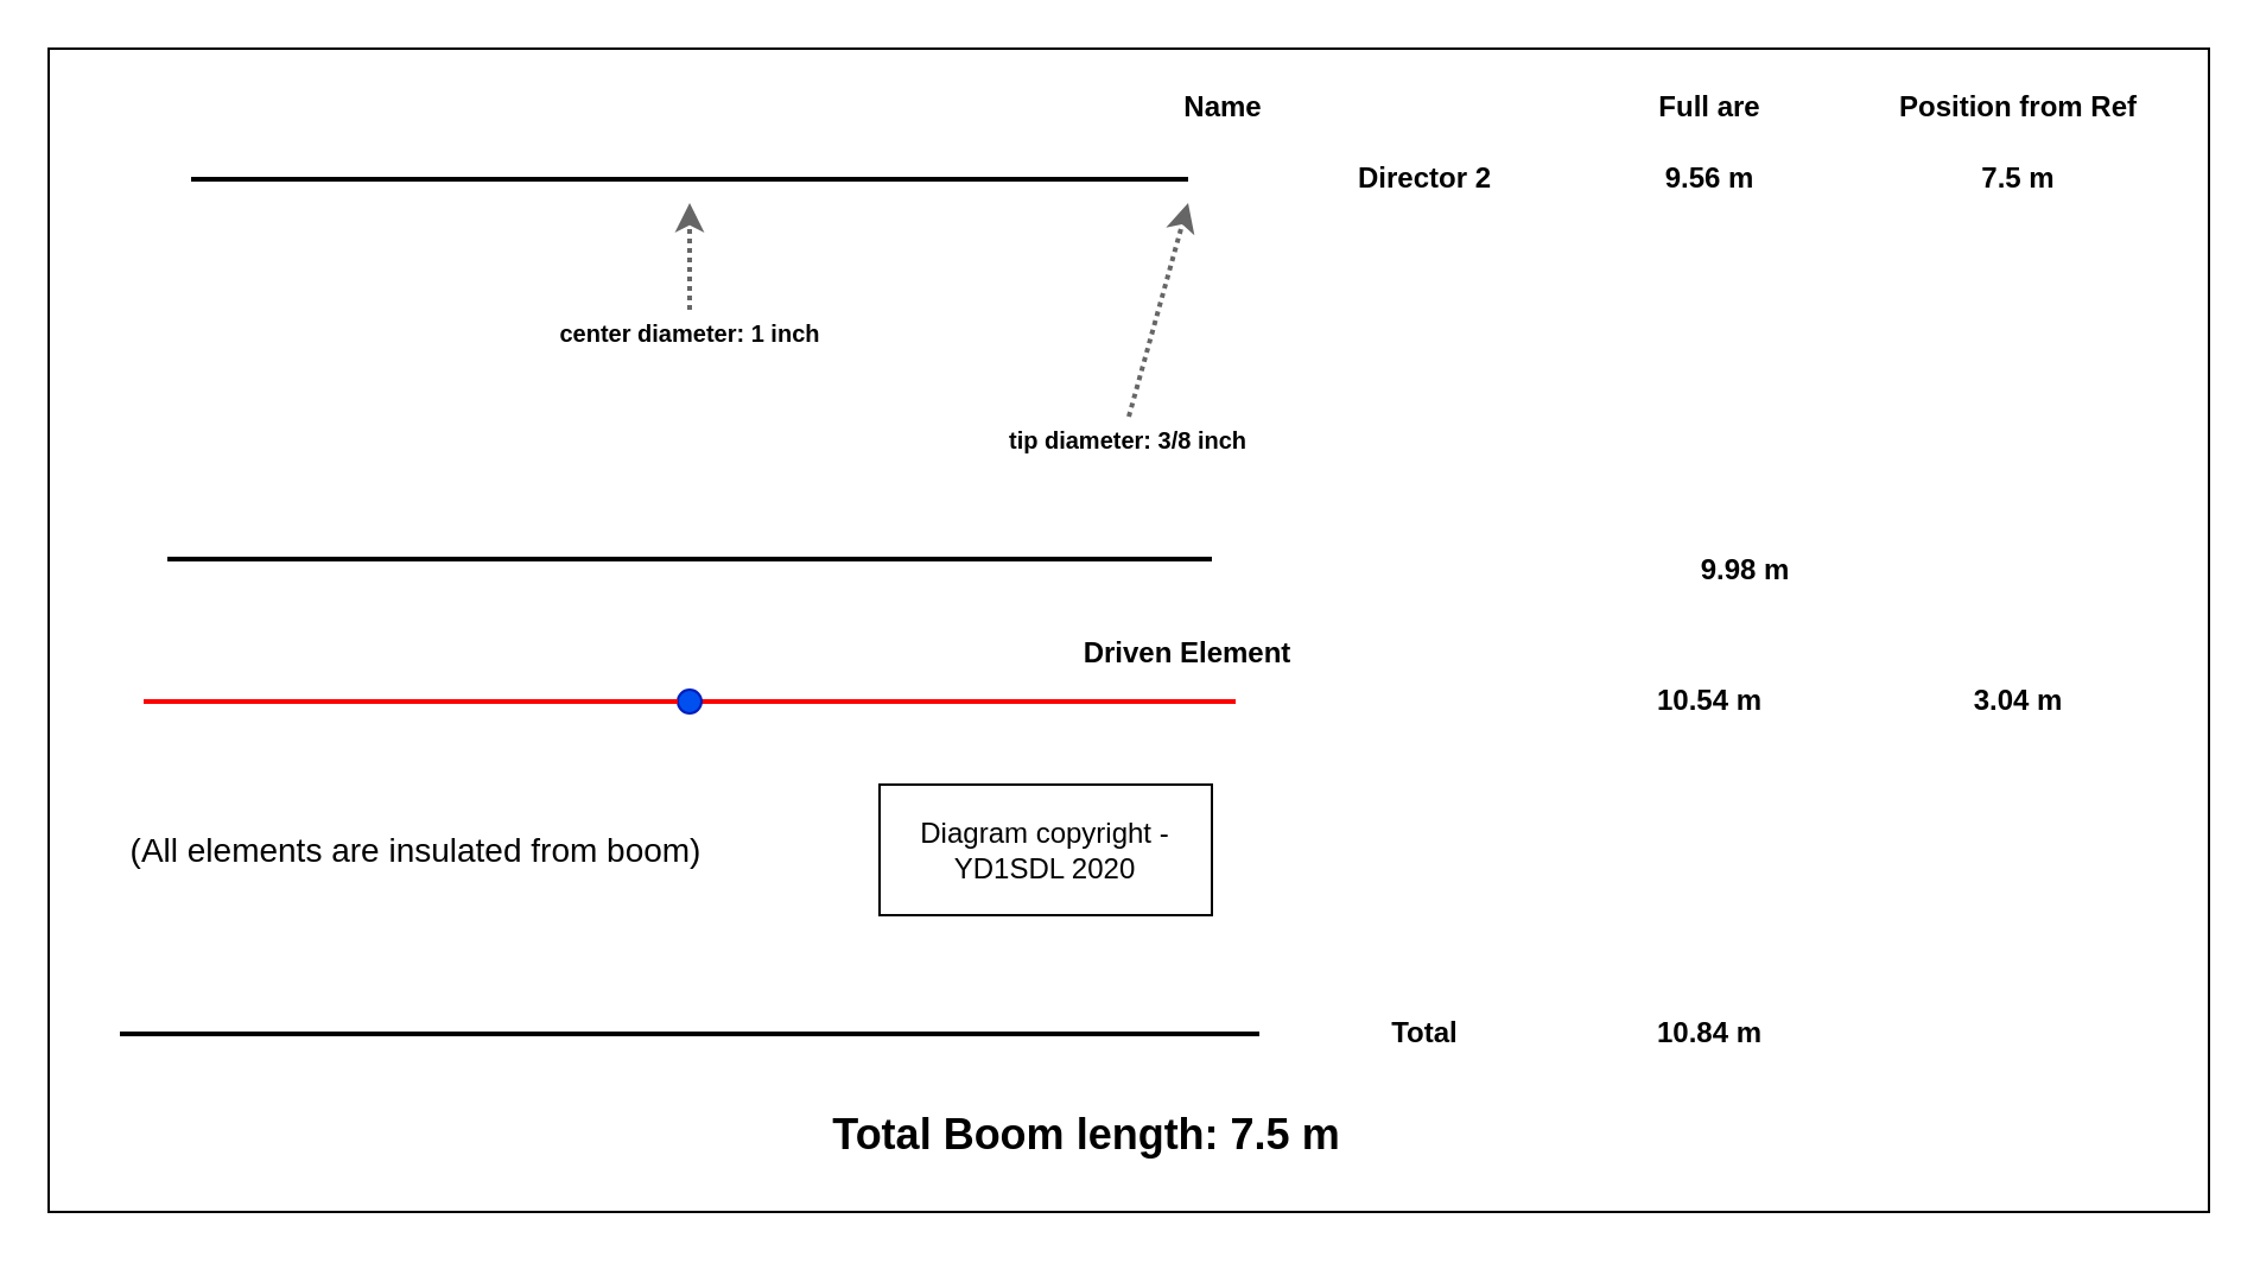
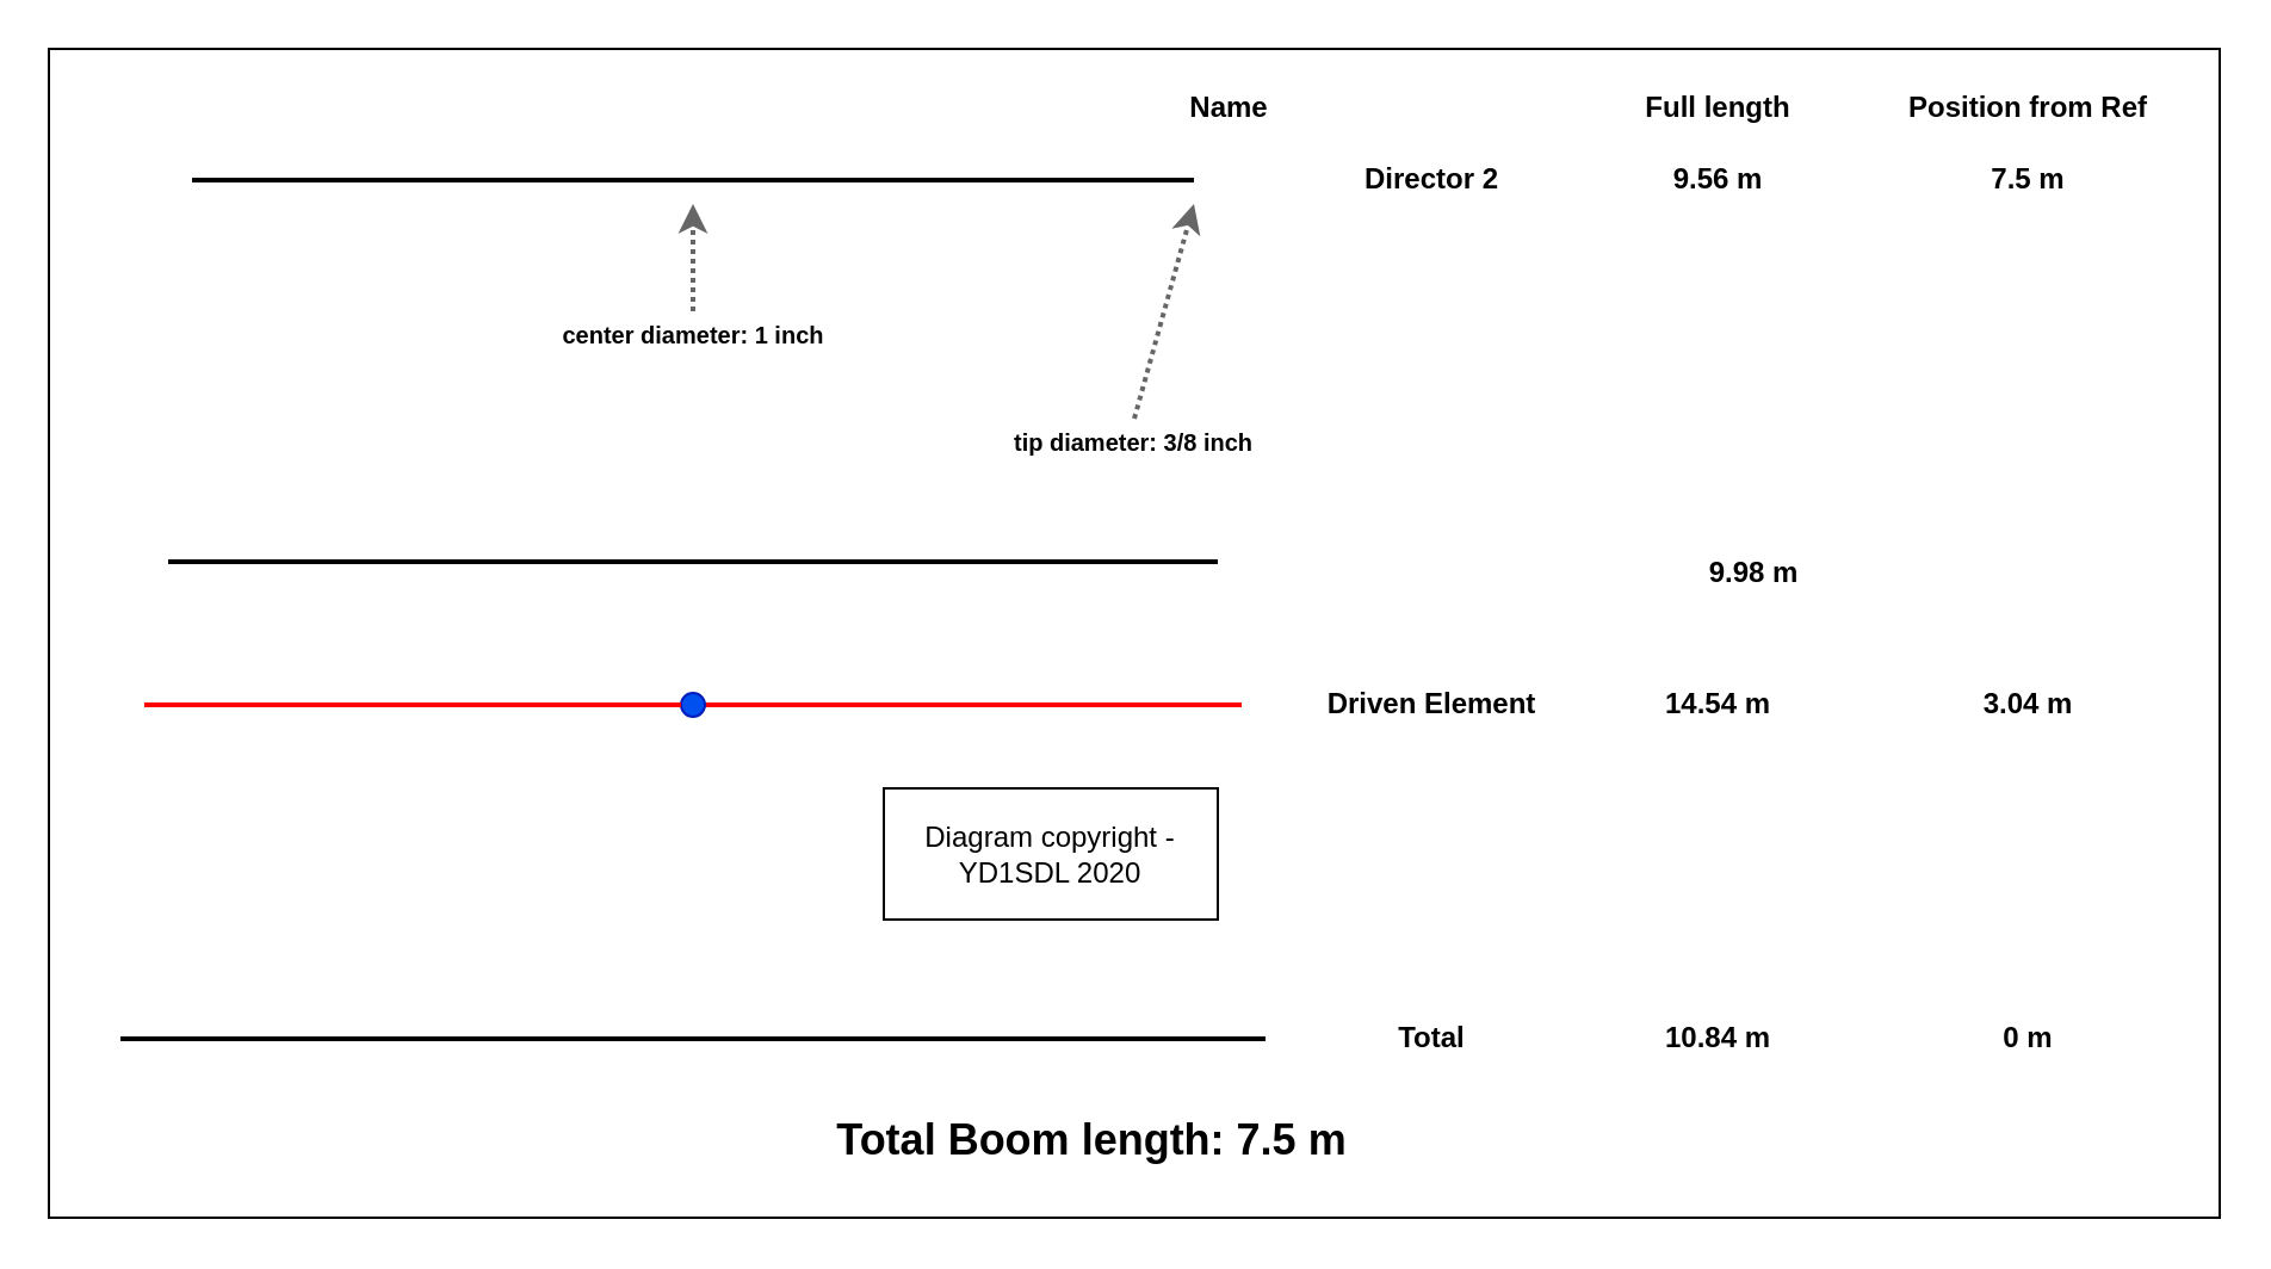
  <mxCell id="0" />
  <mxCell id="1" parent="0" />
  <mxCell id="2" value="" style="rounded=0;whiteSpace=wrap;html=1;strokeColor=#000000;fillColor=none;" vertex="1" parent="1"><mxGeometry x="20" y="20" width="910" height="490" as="geometry" /></mxCell>
  <mxCell id="3" value="" style="endArrow=none;html=1;strokeWidth=2;" edge="1" parent="1"><mxGeometry width="50" height="50" relative="1" as="geometry"><mxPoint x="50" y="435" as="sourcePoint" /><mxPoint x="290" y="435" as="targetPoint" /></mxGeometry></mxCell>
  <mxCell id="4" value="" style="endArrow=none;html=1;strokeWidth=2;" edge="1" parent="1"><mxGeometry width="50" height="50" relative="1" as="geometry"><mxPoint x="290" y="435" as="sourcePoint" /><mxPoint x="530" y="435" as="targetPoint" /></mxGeometry></mxCell>
  <mxCell id="5" value="" style="endArrow=none;html=1;strokeWidth=2;fillColor=#f8cecc;strokeColor=#FF0000;" edge="1" parent="1" source="11"><mxGeometry width="50" height="50" relative="1" as="geometry"><mxPoint x="60" y="295" as="sourcePoint" /><mxPoint x="290" y="295" as="targetPoint" /></mxGeometry></mxCell>
  <mxCell id="6" value="" style="endArrow=none;html=1;strokeWidth=2;fillColor=#f8cecc;strokeColor=#FF0000;" edge="1" parent="1"><mxGeometry width="50" height="50" relative="1" as="geometry"><mxPoint x="290" y="295" as="sourcePoint" /><mxPoint x="520" y="295" as="targetPoint" /></mxGeometry></mxCell>
  <mxCell id="7" value="" style="endArrow=none;html=1;strokeWidth=2;" edge="1" parent="1"><mxGeometry width="50" height="50" relative="1" as="geometry"><mxPoint x="70" y="235" as="sourcePoint" /><mxPoint x="290" y="235" as="targetPoint" /></mxGeometry></mxCell>
  <mxCell id="8" value="" style="endArrow=none;html=1;strokeWidth=2;" edge="1" parent="1"><mxGeometry width="50" height="50" relative="1" as="geometry"><mxPoint x="290" y="235" as="sourcePoint" /><mxPoint x="510" y="235" as="targetPoint" /></mxGeometry></mxCell>
  <mxCell id="9" value="" style="endArrow=none;html=1;strokeWidth=2;" edge="1" parent="1"><mxGeometry width="50" height="50" relative="1" as="geometry"><mxPoint x="80" y="75" as="sourcePoint" /><mxPoint x="290" y="75" as="targetPoint" /></mxGeometry></mxCell>
  <mxCell id="10" value="" style="endArrow=none;html=1;strokeWidth=2;" edge="1" parent="1"><mxGeometry width="50" height="50" relative="1" as="geometry"><mxPoint x="290" y="75" as="sourcePoint" /><mxPoint x="500" y="75" as="targetPoint" /></mxGeometry></mxCell>
  <mxCell id="11" value="" style="ellipse;whiteSpace=wrap;html=1;aspect=fixed;fillColor=#0050ef;strokeColor=#001DBC;fontColor=#ffffff;" vertex="1" parent="1"><mxGeometry x="285" y="290" width="10" height="10" as="geometry" /></mxCell>
  <mxCell id="12" value="" style="endArrow=none;html=1;strokeWidth=2;fillColor=#f8cecc;strokeColor=#FF0000;" edge="1" parent="1" target="11"><mxGeometry width="50" height="50" relative="1" as="geometry"><mxPoint x="60" y="295" as="sourcePoint" /><mxPoint x="290" y="295" as="targetPoint" /></mxGeometry></mxCell>
  <mxCell id="13" value="&lt;b&gt;Name&lt;/b&gt;" style="text;html=1;strokeColor=none;fillColor=none;align=center;verticalAlign=middle;whiteSpace=wrap;rounded=0;" vertex="1" parent="1"><mxGeometry x="465" y="35" width="100" height="20" as="geometry" /></mxCell>
- <mxCell id="14" value="&lt;b&gt;Full are&lt;/b&gt;" style="text;html=1;strokeColor=none;fillColor=none;align=center;verticalAlign=middle;whiteSpace=wrap;rounded=0;" vertex="1" parent="1"><mxGeometry x="670" y="35" width="100" height="20" as="geometry" /></mxCell>
+ <mxCell id="14" value="&lt;b&gt;Full length&lt;/b&gt;" style="text;html=1;strokeColor=none;fillColor=none;align=center;verticalAlign=middle;whiteSpace=wrap;rounded=0;" vertex="1" parent="1"><mxGeometry x="670" y="35" width="100" height="20" as="geometry" /></mxCell>
  <mxCell id="15" value="&lt;b&gt;Position from Ref&lt;/b&gt;" style="text;html=1;strokeColor=none;fillColor=none;align=center;verticalAlign=middle;whiteSpace=wrap;rounded=0;" vertex="1" parent="1"><mxGeometry x="795" y="35" width="110" height="20" as="geometry" /></mxCell>
  <mxCell id="16" value="&lt;b&gt;Director 2&lt;/b&gt;" style="text;html=1;strokeColor=none;fillColor=none;align=center;verticalAlign=middle;whiteSpace=wrap;rounded=0;" vertex="1" parent="1"><mxGeometry x="550" y="65" width="100" height="20" as="geometry" /></mxCell>
- <mxCell id="17" value="&lt;b&gt;Driven Element&lt;/b&gt;" style="text;html=1;strokeColor=none;fillColor=none;align=center;verticalAlign=middle;whiteSpace=wrap;rounded=0;" vertex="1" parent="1"><mxGeometry x="450" y="265" width="100" height="20" as="geometry" /></mxCell>
+ <mxCell id="17" value="&lt;b&gt;Driven Element&lt;/b&gt;" style="text;html=1;strokeColor=none;fillColor=none;align=center;verticalAlign=middle;whiteSpace=wrap;rounded=0;" vertex="1" parent="1"><mxGeometry x="550" y="285" width="100" height="20" as="geometry" /></mxCell>
  <mxCell id="18" value="&lt;b&gt;Total&lt;/b&gt;" style="text;html=1;strokeColor=none;fillColor=none;align=center;verticalAlign=middle;whiteSpace=wrap;rounded=0;" vertex="1" parent="1"><mxGeometry x="550" y="425" width="100" height="20" as="geometry" /></mxCell>
  <mxCell id="19" value="&lt;b&gt;10.84 m&lt;/b&gt;" style="text;html=1;strokeColor=none;fillColor=none;align=center;verticalAlign=middle;whiteSpace=wrap;rounded=0;" vertex="1" parent="1"><mxGeometry x="670" y="425" width="100" height="20" as="geometry" /></mxCell>
- <mxCell id="20" value="&lt;b&gt;10.54 m&lt;/b&gt;" style="text;html=1;strokeColor=none;fillColor=none;align=center;verticalAlign=middle;whiteSpace=wrap;rounded=0;" vertex="1" parent="1"><mxGeometry x="670" y="285" width="100" height="20" as="geometry" /></mxCell>
+ <mxCell id="20" value="&lt;b&gt;14.54 m&lt;/b&gt;" style="text;html=1;strokeColor=none;fillColor=none;align=center;verticalAlign=middle;whiteSpace=wrap;rounded=0;" vertex="1" parent="1"><mxGeometry x="670" y="285" width="100" height="20" as="geometry" /></mxCell>
  <mxCell id="21" value="&lt;b&gt;9.98 m&lt;/b&gt;" style="text;html=1;strokeColor=none;fillColor=none;align=center;verticalAlign=middle;whiteSpace=wrap;rounded=0;" vertex="1" parent="1"><mxGeometry x="685" y="230" width="100" height="20" as="geometry" /></mxCell>
  <mxCell id="22" value="&lt;b&gt;9.56 m&lt;/b&gt;" style="text;html=1;strokeColor=none;fillColor=none;align=center;verticalAlign=middle;whiteSpace=wrap;rounded=0;" vertex="1" parent="1"><mxGeometry x="670" y="65" width="100" height="20" as="geometry" /></mxCell>
  <mxCell id="23" value="&lt;b&gt;7.5 m&lt;/b&gt;" style="text;html=1;strokeColor=none;fillColor=none;align=center;verticalAlign=middle;whiteSpace=wrap;rounded=0;" vertex="1" parent="1"><mxGeometry x="800" y="65" width="100" height="20" as="geometry" /></mxCell>
  <mxCell id="24" value="&lt;b&gt;3.04 m&lt;/b&gt;" style="text;html=1;strokeColor=none;fillColor=none;align=center;verticalAlign=middle;whiteSpace=wrap;rounded=0;" vertex="1" parent="1"><mxGeometry x="800" y="285" width="100" height="20" as="geometry" /></mxCell>
+ <mxCell id="25" value="&lt;b&gt;0 m&lt;/b&gt;" style="text;html=1;strokeColor=none;fillColor=none;align=center;verticalAlign=middle;whiteSpace=wrap;rounded=0;" vertex="1" parent="1"><mxGeometry x="800" y="425" width="100" height="20" as="geometry" /></mxCell>
  <mxCell id="26" value="&lt;b&gt;&lt;font style=&quot;font-size: 10px&quot;&gt;tip diameter: 3/8 inch&lt;/font&gt;&lt;/b&gt;" style="text;html=1;strokeColor=none;fillColor=none;align=center;verticalAlign=middle;whiteSpace=wrap;rounded=0;" vertex="1" parent="1"><mxGeometry x="420" y="175" width="110" height="20" as="geometry" /></mxCell>
  <mxCell id="27" value="" style="endArrow=classic;dashed=1;html=1;strokeColor=#666666;strokeWidth=2;exitX=0.5;exitY=0;exitDx=0;exitDy=0;dashPattern=1 1;endFill=1;" edge="1" parent="1" source="26"><mxGeometry width="50" height="50" relative="1" as="geometry"><mxPoint x="475" y="100" as="sourcePoint" /><mxPoint x="500" y="85" as="targetPoint" /></mxGeometry></mxCell>
  <mxCell id="28" value="&lt;b&gt;&lt;font style=&quot;font-size: 10px&quot;&gt;center diameter: 1 inch&lt;/font&gt;&lt;/b&gt;" style="text;html=1;strokeColor=none;fillColor=none;align=center;verticalAlign=middle;whiteSpace=wrap;rounded=0;" vertex="1" parent="1"><mxGeometry x="232.5" y="130" width="115" height="20" as="geometry" /></mxCell>
  <mxCell id="29" value="" style="endArrow=classic;dashed=1;html=1;strokeColor=#666666;strokeWidth=2;exitX=0.5;exitY=0;exitDx=0;exitDy=0;dashPattern=1 1;endFill=1;" edge="1" parent="1" source="28"><mxGeometry width="50" height="50" relative="1" as="geometry"><mxPoint x="290" y="130" as="sourcePoint" /><mxPoint x="290" y="85" as="targetPoint" /></mxGeometry></mxCell>
  <mxCell id="30" value="&lt;b&gt;&lt;font style=&quot;font-size: 18px&quot;&gt;Total Boom length: 7.5 m&lt;/font&gt;&lt;/b&gt;" style="text;html=1;strokeColor=none;fillColor=none;align=center;verticalAlign=middle;whiteSpace=wrap;rounded=0;" vertex="1" parent="1"><mxGeometry x="260" y="465" width="395" height="25" as="geometry" /></mxCell>
  <mxCell id="31" value="Diagram copyright - YD1SDL 2020" style="text;html=1;strokeColor=#000000;fillColor=none;align=center;verticalAlign=middle;whiteSpace=wrap;rounded=0;" vertex="1" parent="1"><mxGeometry x="370" y="330" width="140" height="55" as="geometry" /></mxCell>
- <mxCell id="32" value="&lt;font style=&quot;font-size: 14px&quot;&gt;(All elements are insulated from boom)&lt;/font&gt;" style="text;html=1;strokeColor=none;fillColor=none;align=center;verticalAlign=middle;whiteSpace=wrap;rounded=0;" vertex="1" parent="1"><mxGeometry x="40" y="345" width="270" height="25" as="geometry" /></mxCell>
